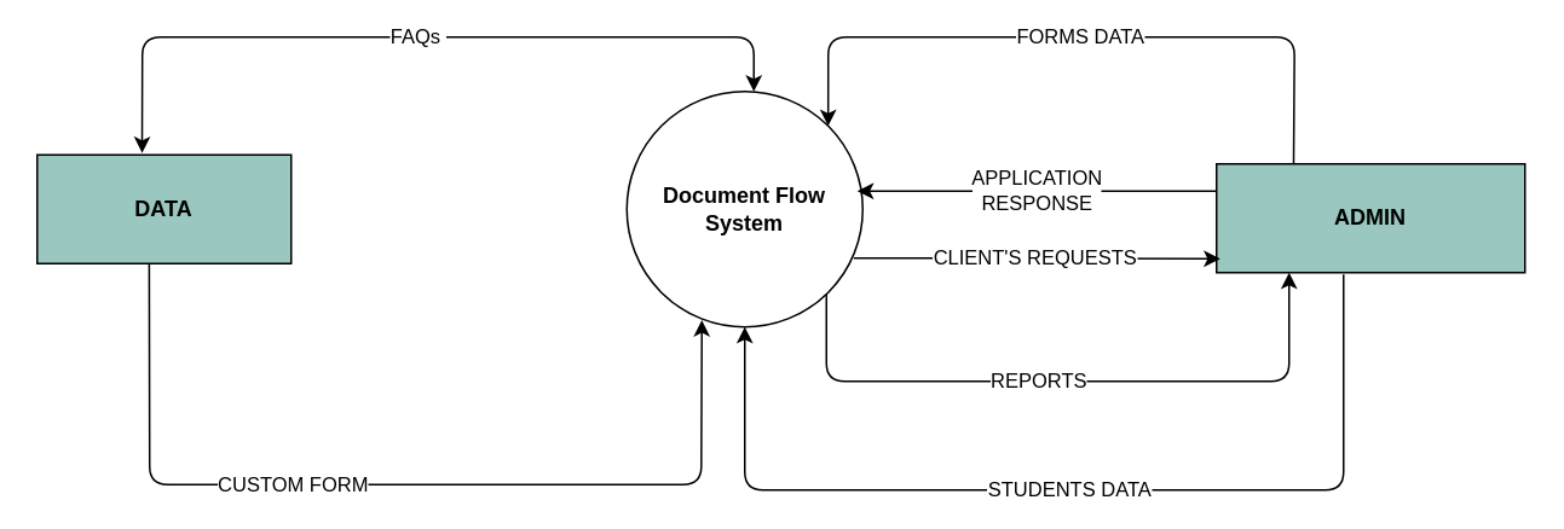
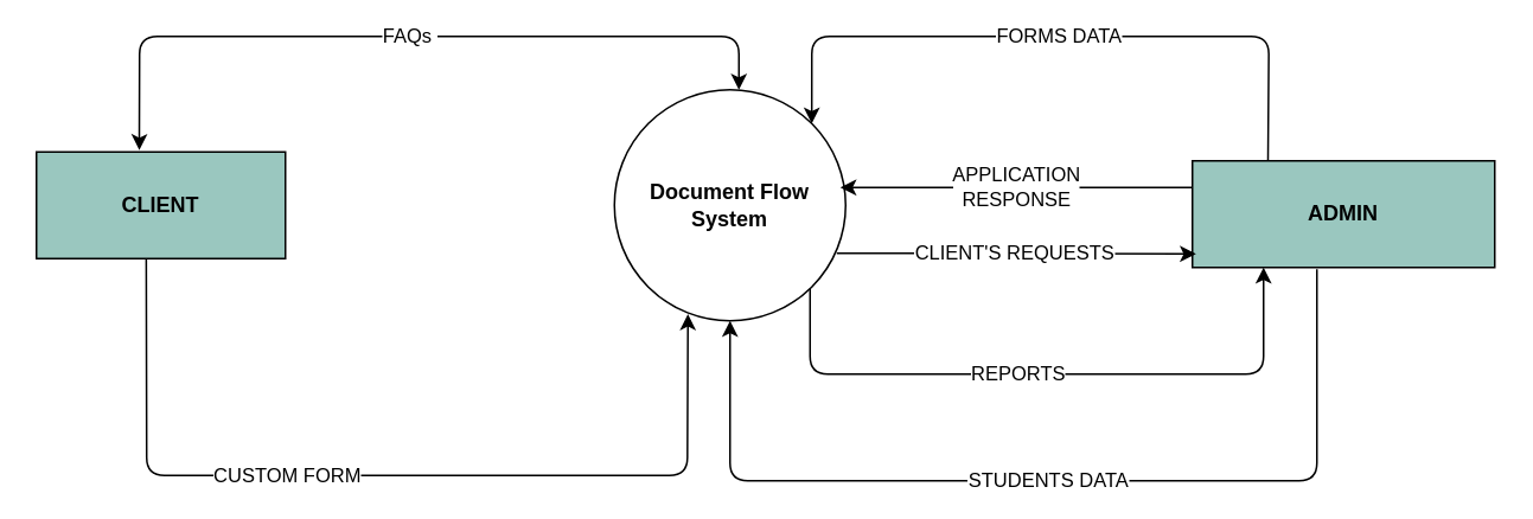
  <mxCell id="0" />
  <mxCell id="1" parent="0" />
  <mxCell id="2" value="&lt;b&gt;Document Flow System&lt;/b&gt;" style="ellipse;whiteSpace=wrap;html=1;aspect=fixed;fillColor=#ffffff;" parent="1" vertex="1"><mxGeometry x="345" y="50" width="130" height="130" as="geometry" /></mxCell>
- <mxCell id="3" value="&lt;b&gt;DATA&lt;/b&gt;" style="rounded=0;whiteSpace=wrap;html=1;fillColor=#9AC7BF;" parent="1" vertex="1"><mxGeometry x="20" y="85" width="140" height="60" as="geometry" /></mxCell>
+ <mxCell id="3" value="&lt;b&gt;CLIENT&lt;/b&gt;" style="rounded=0;whiteSpace=wrap;html=1;fillColor=#9AC7BF;" parent="1" vertex="1"><mxGeometry x="20" y="85" width="140" height="60" as="geometry" /></mxCell>
  <mxCell id="4" style="edgeStyle=orthogonalEdgeStyle;rounded=0;orthogonalLoop=1;jettySize=auto;html=1;exitX=0;exitY=0.25;exitDx=0;exitDy=0;entryX=0.977;entryY=0.423;entryDx=0;entryDy=0;entryPerimeter=0;startArrow=none;startFill=0;" edge="1" parent="1" source="6" target="2"><mxGeometry relative="1" as="geometry" /></mxCell>
  <mxCell id="5" value="APPLICATION&lt;br&gt;RESPONSE" style="edgeLabel;html=1;align=center;verticalAlign=middle;resizable=0;points=[];" vertex="1" connectable="0" parent="4"><mxGeometry x="0.162" relative="1" as="geometry"><mxPoint x="15" as="offset" /></mxGeometry></mxCell>
  <mxCell id="6" value="&lt;b&gt;ADMIN&lt;/b&gt;" style="rounded=0;whiteSpace=wrap;html=1;fillColor=#9AC7BF;" parent="1" vertex="1"><mxGeometry x="670" y="90" width="170" height="60" as="geometry" /></mxCell>
  <mxCell id="7" value="REPORTS" style="endArrow=classic;html=1;" parent="1" edge="1"><mxGeometry x="-0.092" width="50" height="50" relative="1" as="geometry"><mxPoint x="455" y="162" as="sourcePoint" /><mxPoint x="710" y="150" as="targetPoint" /><Array as="points"><mxPoint x="455" y="210" /><mxPoint x="710" y="210" /></Array><mxPoint as="offset" /></mxGeometry></mxCell>
  <mxCell id="8" value="CLIENT'S REQUESTS" style="endArrow=classic;html=1;entryX=0.006;entryY=0.873;entryDx=0;entryDy=0;entryPerimeter=0;" parent="1" edge="1"><mxGeometry x="-0.01" width="50" height="50" relative="1" as="geometry"><mxPoint x="470" y="142" as="sourcePoint" /><mxPoint x="672.02" y="142.38" as="targetPoint" /><Array as="points" /><mxPoint as="offset" /></mxGeometry></mxCell>
  <mxCell id="9" value="FORMS DATA" style="endArrow=classic;html=1;exitX=0.25;exitY=0;exitDx=0;exitDy=0;entryX=1;entryY=0;entryDx=0;entryDy=0;" parent="1" source="6" target="2" edge="1"><mxGeometry width="50" height="50" relative="1" as="geometry"><mxPoint x="475" y="120" as="sourcePoint" /><mxPoint x="645" y="40" as="targetPoint" /><Array as="points"><mxPoint x="713" y="20" /><mxPoint x="456" y="20" /></Array></mxGeometry></mxCell>
  <mxCell id="10" value="STUDENTS DATA" style="endArrow=classic;html=1;entryX=0.5;entryY=1;entryDx=0;entryDy=0;" parent="1" target="2" edge="1"><mxGeometry width="50" height="50" relative="1" as="geometry"><mxPoint x="740" y="151" as="sourcePoint" /><mxPoint x="432" y="180" as="targetPoint" /><Array as="points"><mxPoint x="740" y="270" /><mxPoint x="410" y="270" /></Array></mxGeometry></mxCell>
  <mxCell id="11" value="FAQs&amp;nbsp;" style="endArrow=classic;html=1;entryX=0.413;entryY=-0.017;entryDx=0;entryDy=0;entryPerimeter=0;startArrow=classic;startFill=1;" parent="1" target="3" edge="1"><mxGeometry width="50" height="50" relative="1" as="geometry"><mxPoint x="415" y="50" as="sourcePoint" /><mxPoint x="85" y="-20" as="targetPoint" /><Array as="points"><mxPoint x="415" y="50" /><mxPoint x="415" y="20" /><mxPoint x="78" y="20" /></Array></mxGeometry></mxCell>
  <mxCell id="12" value="CUSTOM FORM" style="endArrow=classic;html=1;entryX=0.318;entryY=0.994;entryDx=0;entryDy=0;entryPerimeter=0;exitX=0.441;exitY=1.05;exitDx=0;exitDy=0;exitPerimeter=0;" parent="1" edge="1"><mxGeometry x="-0.224" width="50" height="50" relative="1" as="geometry"><mxPoint x="81.74" y="145" as="sourcePoint" /><mxPoint x="386.34" y="176.22" as="targetPoint" /><Array as="points"><mxPoint x="82" y="267" /><mxPoint x="386" y="267" /></Array><mxPoint as="offset" /></mxGeometry></mxCell>
